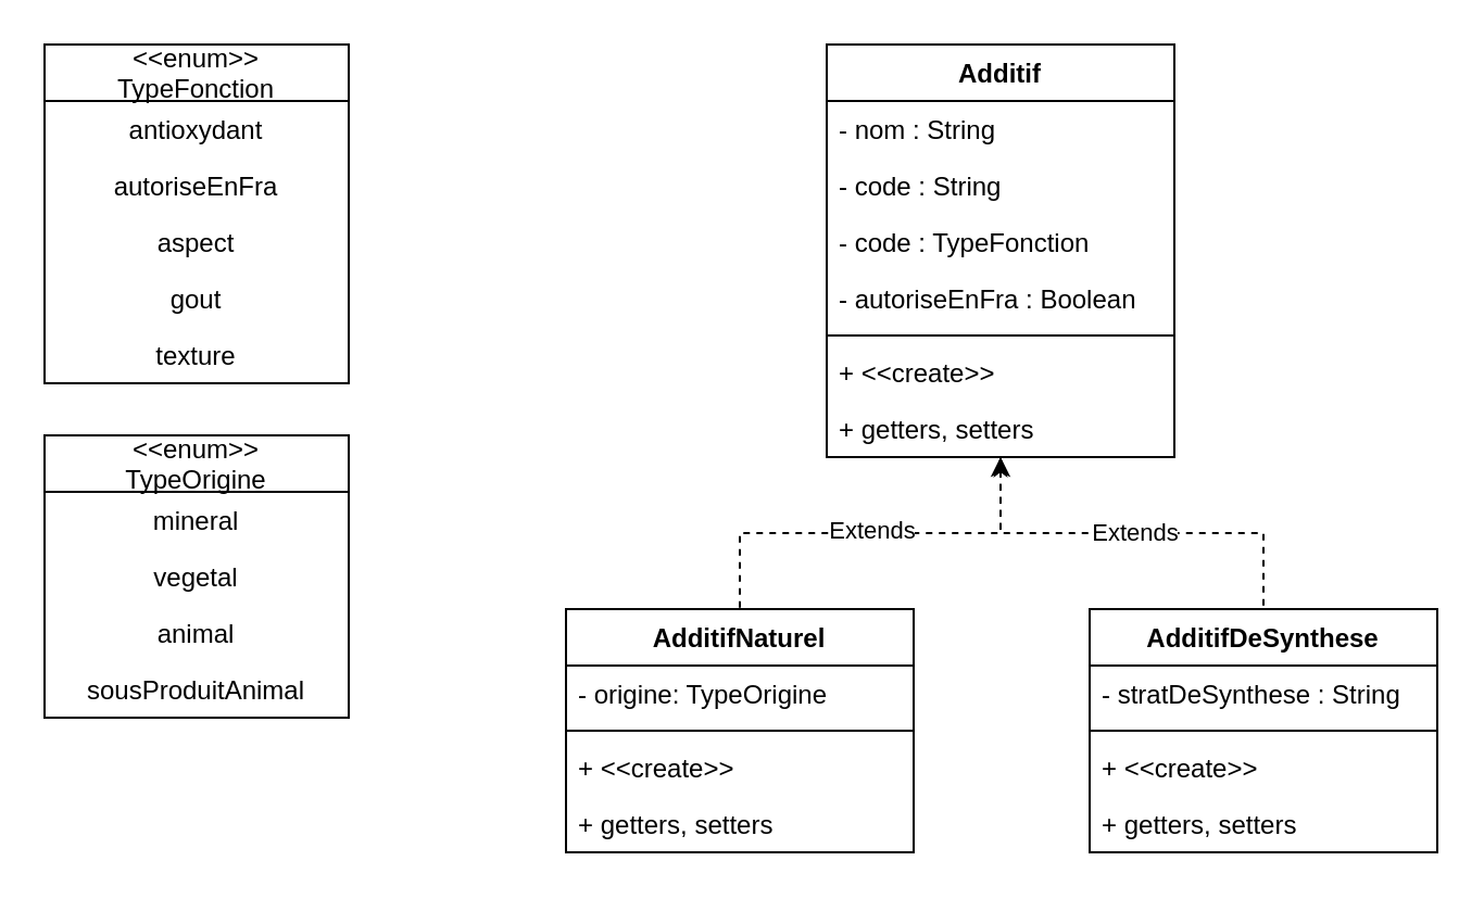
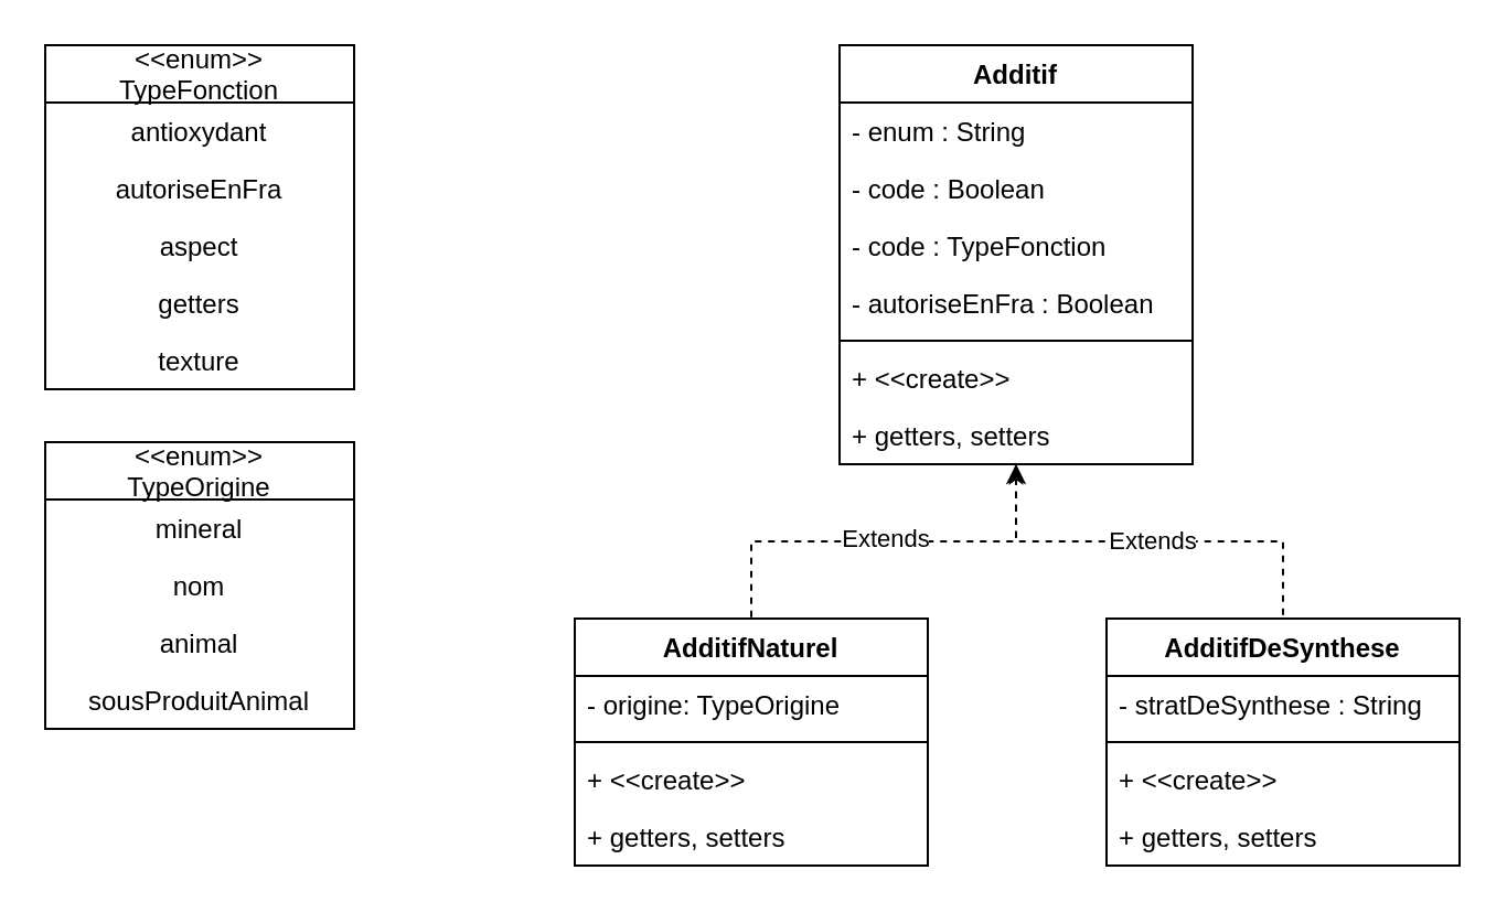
  <mxCell id="0" />
  <mxCell id="1" parent="0" />
  <mxCell id="2" value="&lt;&lt;enum&gt;&gt;&#10;TypeFonction" style="swimlane;fontStyle=0;childLayout=stackLayout;horizontal=1;startSize=26;fillColor=none;horizontalStack=0;resizeParent=1;resizeParentMax=0;resizeLast=0;collapsible=1;marginBottom=0;" parent="1" vertex="1"><mxGeometry x="20" y="20" width="140" height="156" as="geometry" /></mxCell>
  <mxCell id="3" value="antioxydant" style="text;strokeColor=none;fillColor=none;align=center;verticalAlign=top;spacingLeft=4;spacingRight=4;overflow=hidden;rotatable=0;points=[[0,0.5],[1,0.5]];portConstraint=eastwest;" parent="2" vertex="1"><mxGeometry y="26" width="140" height="26" as="geometry" /></mxCell>
  <mxCell id="4" value="autoriseEnFra" style="text;strokeColor=none;fillColor=none;align=center;verticalAlign=top;spacingLeft=4;spacingRight=4;overflow=hidden;rotatable=0;points=[[0,0.5],[1,0.5]];portConstraint=eastwest;" parent="2" vertex="1"><mxGeometry y="52" width="140" height="26" as="geometry" /></mxCell>
  <mxCell id="5" value="aspect" style="text;strokeColor=none;fillColor=none;align=center;verticalAlign=top;spacingLeft=4;spacingRight=4;overflow=hidden;rotatable=0;points=[[0,0.5],[1,0.5]];portConstraint=eastwest;" parent="2" vertex="1"><mxGeometry y="78" width="140" height="26" as="geometry" /></mxCell>
- <mxCell id="6" value="gout" style="text;strokeColor=none;fillColor=none;align=center;verticalAlign=top;spacingLeft=4;spacingRight=4;overflow=hidden;rotatable=0;points=[[0,0.5],[1,0.5]];portConstraint=eastwest;" parent="2" vertex="1"><mxGeometry y="104" width="140" height="26" as="geometry" /></mxCell>
+ <mxCell id="6" value="getters" style="text;strokeColor=none;fillColor=none;align=center;verticalAlign=top;spacingLeft=4;spacingRight=4;overflow=hidden;rotatable=0;points=[[0,0.5],[1,0.5]];portConstraint=eastwest;" parent="2" vertex="1"><mxGeometry y="104" width="140" height="26" as="geometry" /></mxCell>
  <mxCell id="7" value="texture" style="text;strokeColor=none;fillColor=none;align=center;verticalAlign=top;spacingLeft=4;spacingRight=4;overflow=hidden;rotatable=0;points=[[0,0.5],[1,0.5]];portConstraint=eastwest;" parent="2" vertex="1"><mxGeometry y="130" width="140" height="26" as="geometry" /></mxCell>
  <mxCell id="8" value="" style="edgeStyle=orthogonalEdgeStyle;rounded=0;orthogonalLoop=1;jettySize=auto;html=1;endArrow=none;endFill=0;startArrow=classicThin;startFill=1;dashed=1;" parent="1" source="12" target="20" edge="1"><mxGeometry relative="1" as="geometry" /></mxCell>
  <mxCell id="9" value="Extends" style="edgeLabel;html=1;align=center;verticalAlign=middle;resizable=0;points=[];" parent="8" vertex="1" connectable="0"><mxGeometry x="-0.171" y="-2" relative="1" as="geometry"><mxPoint x="-16" as="offset" /></mxGeometry></mxCell>
  <mxCell id="10" style="edgeStyle=orthogonalEdgeStyle;rounded=0;orthogonalLoop=1;jettySize=auto;html=1;entryX=0.5;entryY=0;entryDx=0;entryDy=0;endArrow=none;endFill=0;startArrow=classic;startFill=1;dashed=1;" parent="1" source="12" target="25" edge="1"><mxGeometry relative="1" as="geometry"><mxPoint x="540" y="280" as="targetPoint" /></mxGeometry></mxCell>
  <mxCell id="11" value="Extends" style="edgeLabel;html=1;align=center;verticalAlign=middle;resizable=0;points=[];" parent="10" vertex="1" connectable="0"><mxGeometry x="0.307" y="1" relative="1" as="geometry"><mxPoint x="-29" as="offset" /></mxGeometry></mxCell>
  <mxCell id="12" value="Additif" style="swimlane;fontStyle=1;align=center;verticalAlign=top;childLayout=stackLayout;horizontal=1;startSize=26;horizontalStack=0;resizeParent=1;resizeParentMax=0;resizeLast=0;collapsible=1;marginBottom=0;" parent="1" vertex="1"><mxGeometry x="380" y="20" width="160" height="190" as="geometry" /></mxCell>
- <mxCell id="13" value="- nom : String" style="text;strokeColor=none;fillColor=none;align=left;verticalAlign=top;spacingLeft=4;spacingRight=4;overflow=hidden;rotatable=0;points=[[0,0.5],[1,0.5]];portConstraint=eastwest;" parent="12" vertex="1"><mxGeometry y="26" width="160" height="26" as="geometry" /></mxCell>
- <mxCell id="14" value="- code : String" style="text;strokeColor=none;fillColor=none;align=left;verticalAlign=top;spacingLeft=4;spacingRight=4;overflow=hidden;rotatable=0;points=[[0,0.5],[1,0.5]];portConstraint=eastwest;" parent="12" vertex="1"><mxGeometry y="52" width="160" height="26" as="geometry" /></mxCell>
+ <mxCell id="13" value="- enum : String" style="text;strokeColor=none;fillColor=none;align=left;verticalAlign=top;spacingLeft=4;spacingRight=4;overflow=hidden;rotatable=0;points=[[0,0.5],[1,0.5]];portConstraint=eastwest;" parent="12" vertex="1"><mxGeometry y="26" width="160" height="26" as="geometry" /></mxCell>
+ <mxCell id="14" value="- code : Boolean" style="text;strokeColor=none;fillColor=none;align=left;verticalAlign=top;spacingLeft=4;spacingRight=4;overflow=hidden;rotatable=0;points=[[0,0.5],[1,0.5]];portConstraint=eastwest;" parent="12" vertex="1"><mxGeometry y="52" width="160" height="26" as="geometry" /></mxCell>
  <mxCell id="15" value="- code : TypeFonction" style="text;strokeColor=none;fillColor=none;align=left;verticalAlign=top;spacingLeft=4;spacingRight=4;overflow=hidden;rotatable=0;points=[[0,0.5],[1,0.5]];portConstraint=eastwest;" parent="12" vertex="1"><mxGeometry y="78" width="160" height="26" as="geometry" /></mxCell>
  <mxCell id="16" value="- autoriseEnFra : Boolean" style="text;strokeColor=none;fillColor=none;align=left;verticalAlign=top;spacingLeft=4;spacingRight=4;overflow=hidden;rotatable=0;points=[[0,0.5],[1,0.5]];portConstraint=eastwest;" parent="12" vertex="1"><mxGeometry y="104" width="160" height="26" as="geometry" /></mxCell>
  <mxCell id="17" value="" style="line;strokeWidth=1;fillColor=none;align=left;verticalAlign=middle;spacingTop=-1;spacingLeft=3;spacingRight=3;rotatable=0;labelPosition=right;points=[];portConstraint=eastwest;" parent="12" vertex="1"><mxGeometry y="130" width="160" height="8" as="geometry" /></mxCell>
  <mxCell id="18" value="+ &lt;&lt;create&gt;&gt;" style="text;strokeColor=none;fillColor=none;align=left;verticalAlign=top;spacingLeft=4;spacingRight=4;overflow=hidden;rotatable=0;points=[[0,0.5],[1,0.5]];portConstraint=eastwest;" parent="12" vertex="1"><mxGeometry y="138" width="160" height="26" as="geometry" /></mxCell>
  <mxCell id="19" value="+ getters, setters" style="text;strokeColor=none;fillColor=none;align=left;verticalAlign=top;spacingLeft=4;spacingRight=4;overflow=hidden;rotatable=0;points=[[0,0.5],[1,0.5]];portConstraint=eastwest;" parent="12" vertex="1"><mxGeometry y="164" width="160" height="26" as="geometry" /></mxCell>
  <mxCell id="20" value="AdditifNaturel" style="swimlane;fontStyle=1;align=center;verticalAlign=top;childLayout=stackLayout;horizontal=1;startSize=26;horizontalStack=0;resizeParent=1;resizeParentMax=0;resizeLast=0;collapsible=1;marginBottom=0;" parent="1" vertex="1"><mxGeometry x="260" y="280" width="160" height="112" as="geometry" /></mxCell>
  <mxCell id="21" value="- origine: TypeOrigine" style="text;strokeColor=none;fillColor=none;align=left;verticalAlign=top;spacingLeft=4;spacingRight=4;overflow=hidden;rotatable=0;points=[[0,0.5],[1,0.5]];portConstraint=eastwest;" parent="20" vertex="1"><mxGeometry y="26" width="160" height="26" as="geometry" /></mxCell>
  <mxCell id="22" value="" style="line;strokeWidth=1;fillColor=none;align=left;verticalAlign=middle;spacingTop=-1;spacingLeft=3;spacingRight=3;rotatable=0;labelPosition=right;points=[];portConstraint=eastwest;" parent="20" vertex="1"><mxGeometry y="52" width="160" height="8" as="geometry" /></mxCell>
  <mxCell id="23" value="+ &lt;&lt;create&gt;&gt;" style="text;strokeColor=none;fillColor=none;align=left;verticalAlign=top;spacingLeft=4;spacingRight=4;overflow=hidden;rotatable=0;points=[[0,0.5],[1,0.5]];portConstraint=eastwest;" parent="20" vertex="1"><mxGeometry y="60" width="160" height="26" as="geometry" /></mxCell>
  <mxCell id="24" value="+ getters, setters" style="text;strokeColor=none;fillColor=none;align=left;verticalAlign=top;spacingLeft=4;spacingRight=4;overflow=hidden;rotatable=0;points=[[0,0.5],[1,0.5]];portConstraint=eastwest;" parent="20" vertex="1"><mxGeometry y="86" width="160" height="26" as="geometry" /></mxCell>
  <mxCell id="25" value="AdditifDeSynthese" style="swimlane;fontStyle=1;align=center;verticalAlign=top;childLayout=stackLayout;horizontal=1;startSize=26;horizontalStack=0;resizeParent=1;resizeParentMax=0;resizeLast=0;collapsible=1;marginBottom=0;" parent="1" vertex="1"><mxGeometry x="501" y="280" width="160" height="112" as="geometry" /></mxCell>
  <mxCell id="26" value="- stratDeSynthese : String" style="text;strokeColor=none;fillColor=none;align=left;verticalAlign=top;spacingLeft=4;spacingRight=4;overflow=hidden;rotatable=0;points=[[0,0.5],[1,0.5]];portConstraint=eastwest;" parent="25" vertex="1"><mxGeometry y="26" width="160" height="26" as="geometry" /></mxCell>
  <mxCell id="27" value="" style="line;strokeWidth=1;fillColor=none;align=left;verticalAlign=middle;spacingTop=-1;spacingLeft=3;spacingRight=3;rotatable=0;labelPosition=right;points=[];portConstraint=eastwest;" parent="25" vertex="1"><mxGeometry y="52" width="160" height="8" as="geometry" /></mxCell>
  <mxCell id="28" value="+ &lt;&lt;create&gt;&gt;" style="text;strokeColor=none;fillColor=none;align=left;verticalAlign=top;spacingLeft=4;spacingRight=4;overflow=hidden;rotatable=0;points=[[0,0.5],[1,0.5]];portConstraint=eastwest;" parent="25" vertex="1"><mxGeometry y="60" width="160" height="26" as="geometry" /></mxCell>
  <mxCell id="29" value="+ getters, setters" style="text;strokeColor=none;fillColor=none;align=left;verticalAlign=top;spacingLeft=4;spacingRight=4;overflow=hidden;rotatable=0;points=[[0,0.5],[1,0.5]];portConstraint=eastwest;" parent="25" vertex="1"><mxGeometry y="86" width="160" height="26" as="geometry" /></mxCell>
  <mxCell id="30" value="&lt;&lt;enum&gt;&gt;&#10;TypeOrigine" style="swimlane;fontStyle=0;childLayout=stackLayout;horizontal=1;startSize=26;fillColor=none;horizontalStack=0;resizeParent=1;resizeParentMax=0;resizeLast=0;collapsible=1;marginBottom=0;" parent="1" vertex="1"><mxGeometry x="20" y="200" width="140" height="130" as="geometry" /></mxCell>
  <mxCell id="31" value="mineral" style="text;strokeColor=none;fillColor=none;align=center;verticalAlign=top;spacingLeft=4;spacingRight=4;overflow=hidden;rotatable=0;points=[[0,0.5],[1,0.5]];portConstraint=eastwest;" parent="30" vertex="1"><mxGeometry y="26" width="140" height="26" as="geometry" /></mxCell>
- <mxCell id="32" value="vegetal" style="text;strokeColor=none;fillColor=none;align=center;verticalAlign=top;spacingLeft=4;spacingRight=4;overflow=hidden;rotatable=0;points=[[0,0.5],[1,0.5]];portConstraint=eastwest;" parent="30" vertex="1"><mxGeometry y="52" width="140" height="26" as="geometry" /></mxCell>
+ <mxCell id="32" value="nom" style="text;strokeColor=none;fillColor=none;align=center;verticalAlign=top;spacingLeft=4;spacingRight=4;overflow=hidden;rotatable=0;points=[[0,0.5],[1,0.5]];portConstraint=eastwest;" parent="30" vertex="1"><mxGeometry y="52" width="140" height="26" as="geometry" /></mxCell>
  <mxCell id="33" value="animal" style="text;strokeColor=none;fillColor=none;align=center;verticalAlign=top;spacingLeft=4;spacingRight=4;overflow=hidden;rotatable=0;points=[[0,0.5],[1,0.5]];portConstraint=eastwest;" parent="30" vertex="1"><mxGeometry y="78" width="140" height="26" as="geometry" /></mxCell>
  <mxCell id="34" value="sousProduitAnimal" style="text;strokeColor=none;fillColor=none;align=center;verticalAlign=top;spacingLeft=4;spacingRight=4;overflow=hidden;rotatable=0;points=[[0,0.5],[1,0.5]];portConstraint=eastwest;" parent="30" vertex="1"><mxGeometry y="104" width="140" height="26" as="geometry" /></mxCell>
